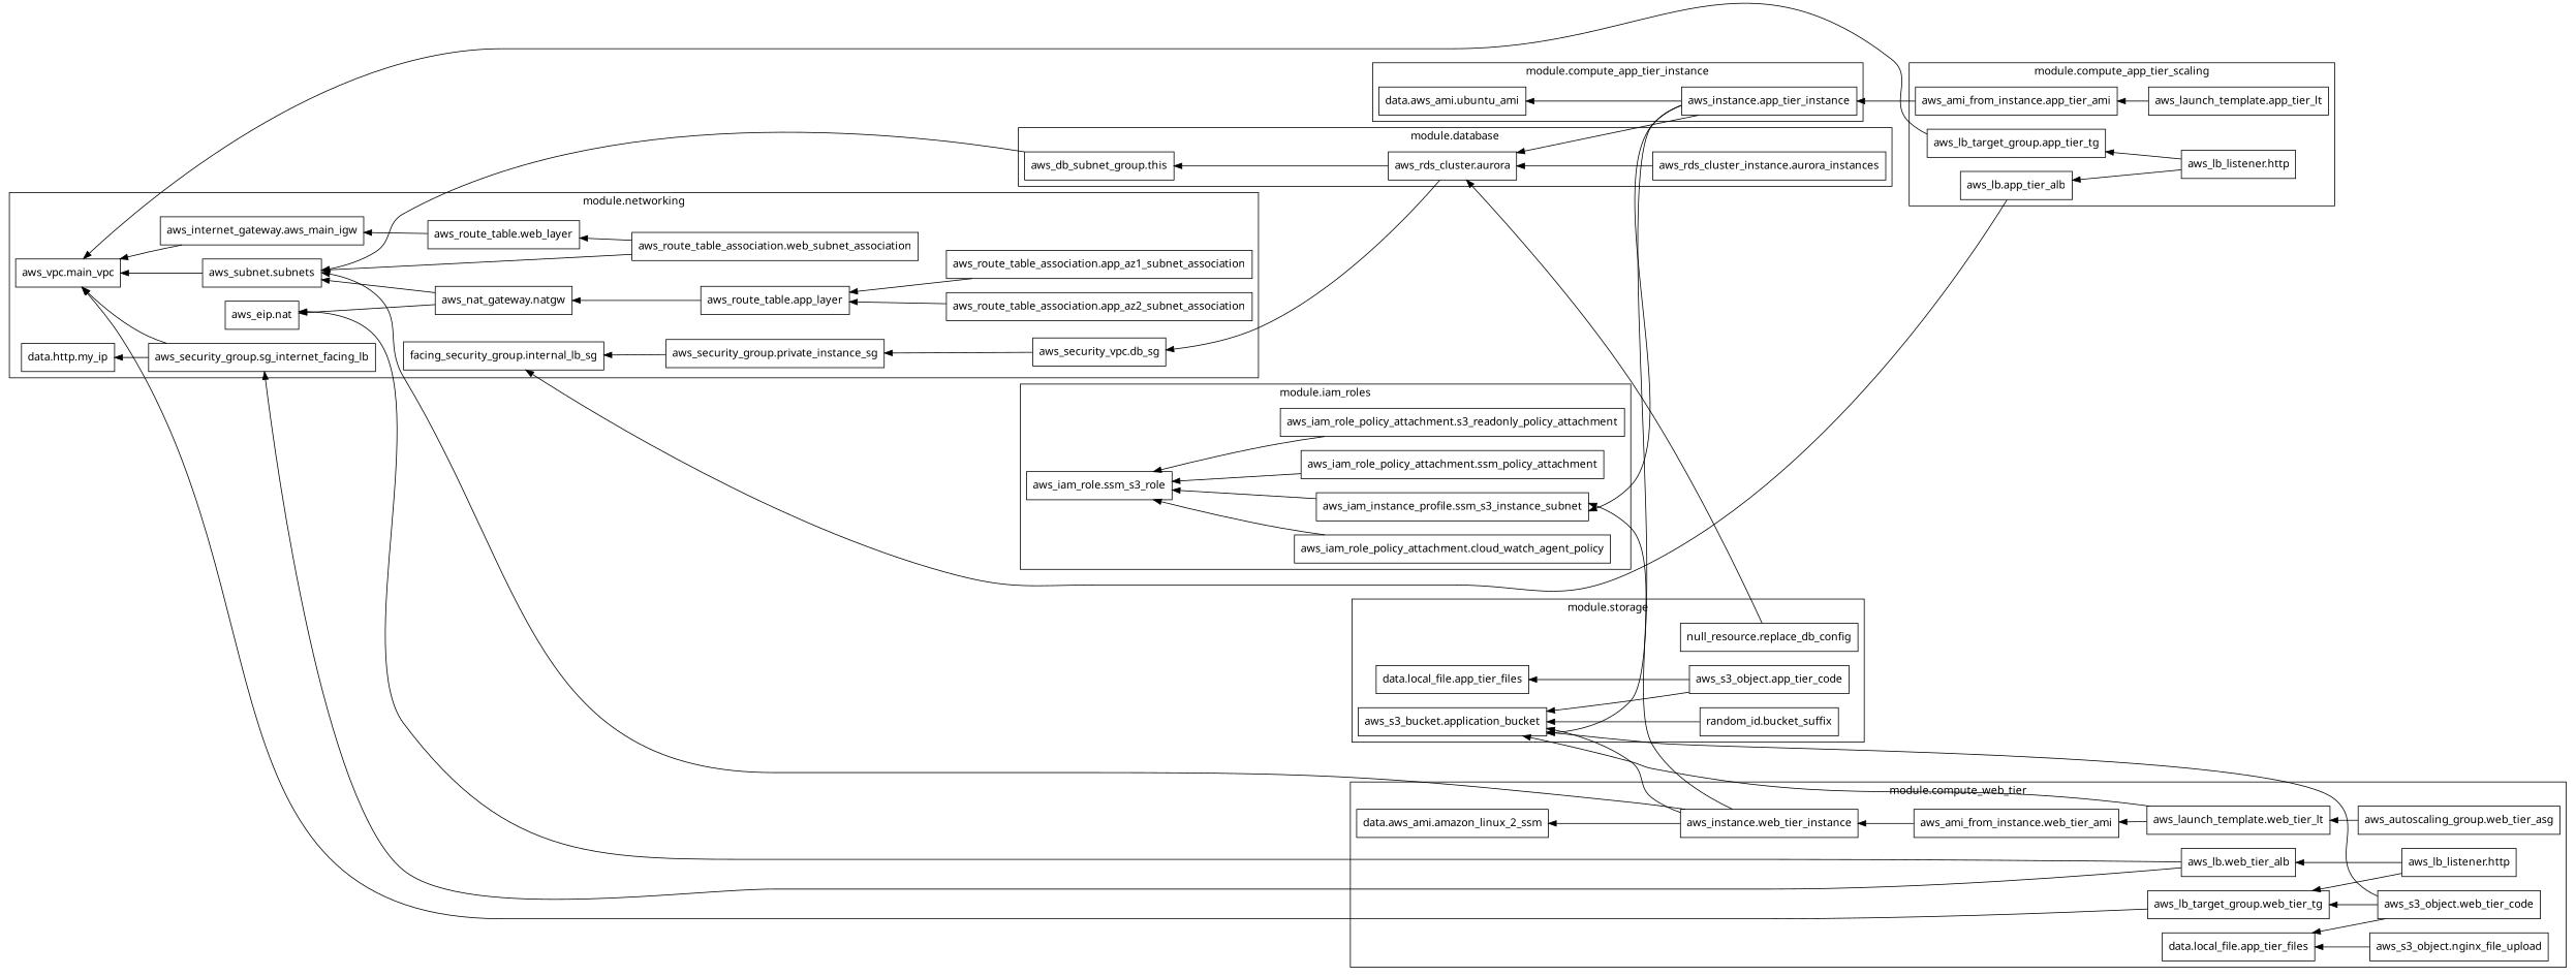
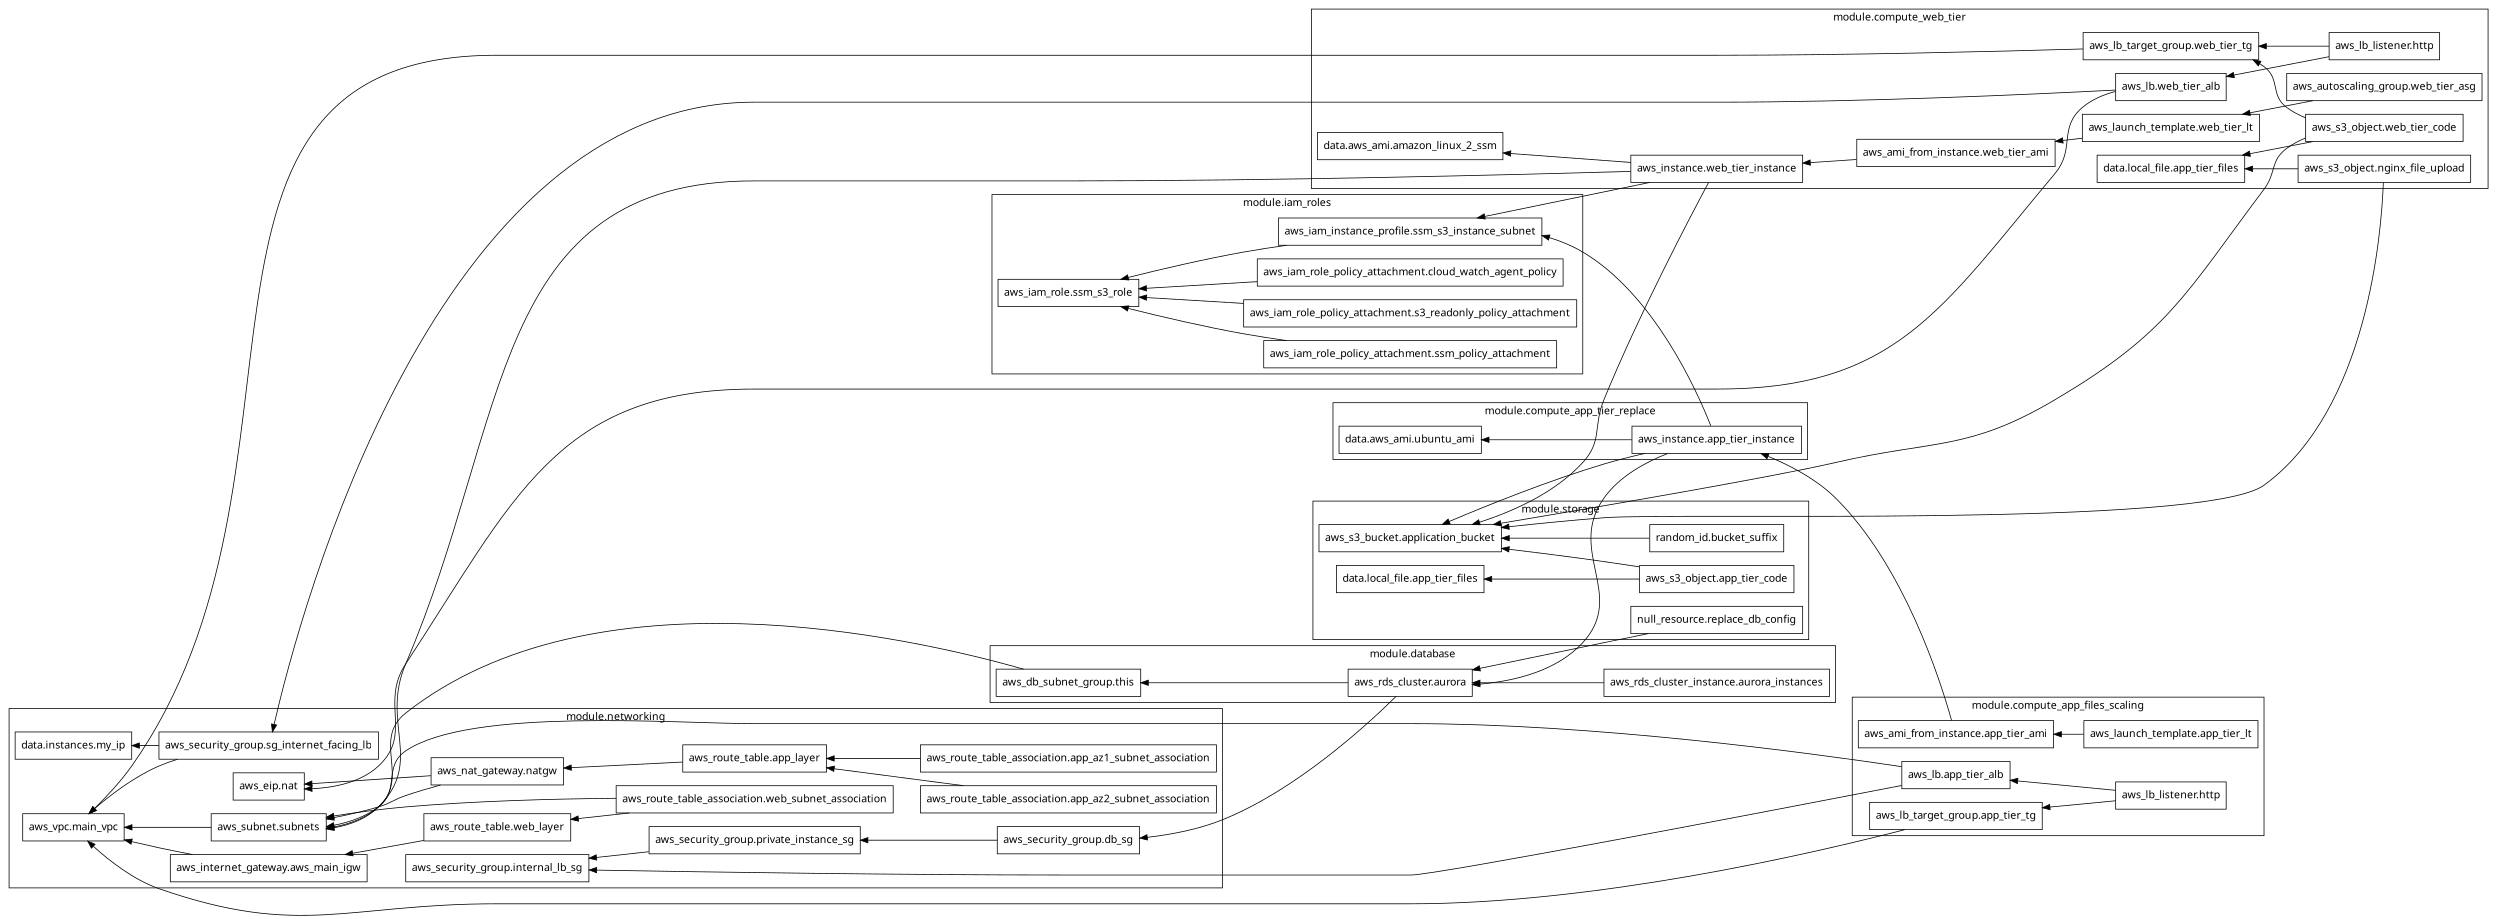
  digraph {
    rankdir=RL
    node [fontname="sans-serif" shape=rect]
    n1 [label="data.aws_ami.ubuntu_ami"]
    n2 [label="aws_instance.app_tier_instance"]
    n3 [label="aws_ami_from_instance.app_tier_ami"]
    n4 [label="aws_launch_template.app_tier_lt"]
    n5 [label="aws_lb.app_tier_alb"]
    n6 [label="aws_lb_listener.http"]
    n7 [label="aws_lb_target_group.app_tier_tg"]
    n8 [label="data.aws_ami.amazon_linux_2_ssm"]
    n9 [label="data.local_file.app_tier_files"]
    n10 [label="aws_ami_from_instance.web_tier_ami"]
    n11 [label="aws_autoscaling_group.web_tier_asg"]
    n12 [label="aws_instance.web_tier_instance"]
    n13 [label="aws_launch_template.web_tier_lt"]
    n14 [label="aws_lb.web_tier_alb"]
    n15 [label="aws_lb_listener.http"]
    n16 [label="aws_lb_target_group.web_tier_tg"]
    n17 [label="aws_s3_object.nginx_file_upload"]
    n18 [label="aws_s3_object.web_tier_code"]
    n19 [label="aws_db_subnet_group.this"]
    n20 [label="aws_rds_cluster.aurora"]
    n21 [label="aws_rds_cluster_instance.aurora_instances"]
    n22 [label="aws_iam_instance_profile.ssm_s3_instance_subnet"]
    n23 [label="aws_iam_role.ssm_s3_role"]
    n24 [label="aws_iam_role_policy_attachment.cloud_watch_agent_policy"]
    n25 [label="aws_iam_role_policy_attachment.s3_readonly_policy_attachment"]
    n26 [label="aws_iam_role_policy_attachment.ssm_policy_attachment"]
-   n27 [label="data.http.my_ip"]
+   n27 [label="data.instances.my_ip"]
    n28 [label="aws_eip.nat"]
    n29 [label="aws_internet_gateway.aws_main_igw"]
    n30 [label="aws_nat_gateway.natgw"]
    n31 [label="aws_route_table.app_layer"]
    n32 [label="aws_route_table.web_layer"]
    n33 [label="aws_route_table_association.app_az1_subnet_association"]
    n34 [label="aws_route_table_association.app_az2_subnet_association"]
    n35 [label="aws_route_table_association.web_subnet_association"]
-   n36 [label="aws_security_vpc.db_sg"]
-   n37 [label="facing_security_group.internal_lb_sg"]
+   n36 [label="aws_security_group.db_sg"]
+   n37 [label="aws_security_group.internal_lb_sg"]
    n38 [label="aws_security_group.private_instance_sg"]
    n39 [label="aws_security_group.sg_internet_facing_lb"]
    n40 [label="aws_subnet.subnets"]
    n41 [label="aws_vpc.main_vpc"]
    n42 [label="data.local_file.app_tier_files"]
    n43 [label="aws_s3_bucket.application_bucket"]
    n44 [label="aws_s3_object.app_tier_code"]
    n45 [label="null_resource.replace_db_config"]
    n46 [label="random_id.bucket_suffix"]
    subgraph cluster_1 {
      fontname="sans-serif"
-     label="module.compute_app_tier_instance"
+     label="module.compute_app_tier_replace"
      n1
      n2
    }
    subgraph cluster_2 {
      fontname="sans-serif"
-     label="module.compute_app_tier_scaling"
+     label="module.compute_app_files_scaling"
      n3
      n4
      n5
      n6
      n7
    }
    subgraph cluster_3 {
      fontname="sans-serif"
      label="module.compute_web_tier"
      n8
      n9
      n10
      n11
      n12
      n13
      n14
      n15
      n16
      n17
      n18
    }
    subgraph cluster_4 {
      fontname="sans-serif"
      label="module.database"
      n19
      n20
      n21
    }
    subgraph cluster_5 {
      fontname="sans-serif"
      label="module.iam_roles"
      n22
      n23
      n24
      n25
      n26
    }
    subgraph cluster_6 {
      fontname="sans-serif"
      label="module.networking"
      n27
      n28
      n29
      n30
      n31
      n32
      n33
      n34
      n35
      n36
      n37
      n38
      n39
      n40
      n41
    }
    subgraph cluster_7 {
      fontname="sans-serif"
      label="module.storage"
      n42
      n43
      n44
      n45
      n46
    }
    n2 -> n1
    n2 -> n20
    n2 -> n22
    n2 -> n43
    n3 -> n2
    n4 -> n3
    n5 -> n37
+   n5 -> n40
    n6 -> n5
    n6 -> n7
    n7 -> n41
    n10 -> n12
    n11 -> n13
    n12 -> n8
    n12 -> n22
    n12 -> n40
    n12 -> n43
    n13 -> n10
    n14 -> n28
    n14 -> n39
    n15 -> n14
    n15 -> n16
    n16 -> n41
    n17 -> n9
-   n13 -> n43
+   n17 -> n43
    n18 -> n9
    n18 -> n16
    n18 -> n43
    n19 -> n40
    n20 -> n19
    n20 -> n36
    n21 -> n20
    n22 -> n23
    n24 -> n23
    n25 -> n23
    n26 -> n23
    n29 -> n41
    n30 -> n28
    n30 -> n40
    n31 -> n30
    n32 -> n29
    n33 -> n31
    n34 -> n31
    n35 -> n32
    n35 -> n40
    n36 -> n38
    n38 -> n37
    n39 -> n27
    n39 -> n41
    n40 -> n41
    n44 -> n42
    n44 -> n43
    n45 -> n20
    n46 -> n43
  }
